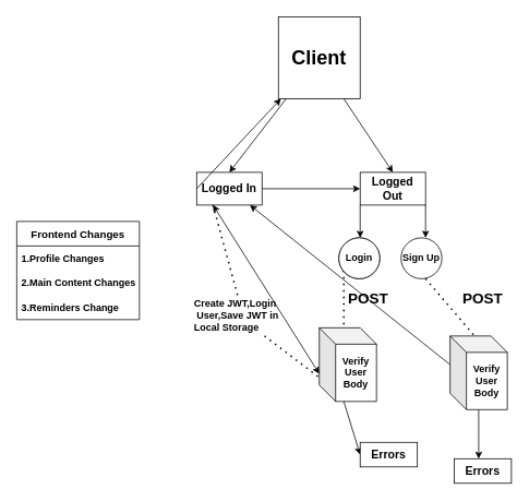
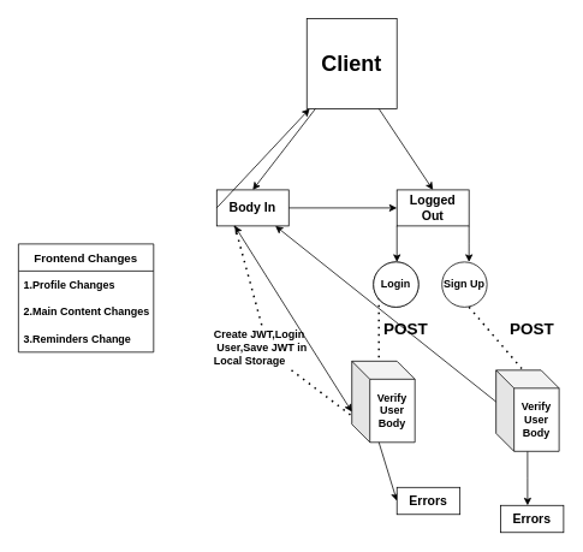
  <mxCell id="0" />
  <mxCell id="1" parent="0" />
  <mxCell id="2" value="&lt;h1&gt;Client&lt;/h1&gt;" style="whiteSpace=wrap;html=1;aspect=fixed;" vertex="1" parent="1"><mxGeometry x="340" y="20" width="100" height="100" as="geometry" /></mxCell>
  <mxCell id="3" value="" style="endArrow=classic;html=1;rounded=0;" edge="1" parent="1" target="2"><mxGeometry width="50" height="50" relative="1" as="geometry"><mxPoint x="365" y="120" as="sourcePoint" /><mxPoint x="415" y="70" as="targetPoint" /></mxGeometry></mxCell>
  <mxCell id="4" value="" style="endArrow=classic;html=1;rounded=0;entryX=0.5;entryY=0;entryDx=0;entryDy=0;" edge="1" parent="1" target="5"><mxGeometry width="50" height="50" relative="1" as="geometry"><mxPoint x="349.58" y="120" as="sourcePoint" /><mxPoint x="349.58" y="210" as="targetPoint" /></mxGeometry></mxCell>
- <mxCell id="5" value="&lt;h3&gt;Logged In&lt;/h3&gt;" style="rounded=0;whiteSpace=wrap;html=1;" vertex="1" parent="1"><mxGeometry x="240" y="210" width="80" height="40" as="geometry" /></mxCell>
+ <mxCell id="5" value="&lt;h3&gt;Body In&lt;/h3&gt;" style="rounded=0;whiteSpace=wrap;html=1;" vertex="1" parent="1"><mxGeometry x="240" y="210" width="80" height="40" as="geometry" /></mxCell>
  <mxCell id="6" value="" style="endArrow=classic;html=1;rounded=0;entryX=0.5;entryY=0;entryDx=0;entryDy=0;" edge="1" parent="1" target="8"><mxGeometry width="50" height="50" relative="1" as="geometry"><mxPoint x="420" y="120" as="sourcePoint" /><mxPoint x="450" y="200" as="targetPoint" /></mxGeometry></mxCell>
  <mxCell id="7" style="edgeStyle=orthogonalEdgeStyle;rounded=0;orthogonalLoop=1;jettySize=auto;html=1;exitX=1;exitY=1;exitDx=0;exitDy=0;fontFamily=Helvetica;fontSize=13;" edge="1" parent="1" source="8"><mxGeometry relative="1" as="geometry"><mxPoint x="520" y="290" as="targetPoint" /></mxGeometry></mxCell>
  <mxCell id="8" value="&lt;h3&gt;Logged Out&lt;/h3&gt;" style="rounded=0;whiteSpace=wrap;html=1;" vertex="1" parent="1"><mxGeometry x="440" y="210" width="80" height="40" as="geometry" /></mxCell>
  <mxCell id="9" value="" style="endArrow=classic;html=1;rounded=0;" edge="1" parent="1"><mxGeometry width="50" height="50" relative="1" as="geometry"><mxPoint x="440" y="250" as="sourcePoint" /><mxPoint x="440" y="290" as="targetPoint" /></mxGeometry></mxCell>
  <mxCell id="10" value="&lt;h4&gt;Login&lt;/h4&gt;" style="ellipse;whiteSpace=wrap;html=1;aspect=fixed;" vertex="1" parent="1"><mxGeometry x="414" y="290" width="50" height="50" as="geometry" /></mxCell>
  <mxCell id="11" value="" style="endArrow=none;dashed=1;html=1;dashPattern=1 3;strokeWidth=2;rounded=0;" edge="1" parent="1"><mxGeometry width="50" height="50" relative="1" as="geometry"><mxPoint x="420" y="330" as="sourcePoint" /><mxPoint x="420" y="410" as="targetPoint" /></mxGeometry></mxCell>
  <mxCell id="12" value="&lt;h2&gt;POST&lt;/h2&gt;" style="text;html=1;strokeColor=none;fillColor=none;align=center;verticalAlign=middle;whiteSpace=wrap;rounded=0;" vertex="1" parent="1"><mxGeometry x="420" y="350" width="60" height="30" as="geometry" /></mxCell>
  <mxCell id="13" value="&lt;h4&gt;Verify User Body&lt;/h4&gt;" style="shape=cube;whiteSpace=wrap;html=1;boundedLbl=1;backgroundOutline=1;darkOpacity=0.05;darkOpacity2=0.1;" vertex="1" parent="1"><mxGeometry x="390" y="400" width="70" height="90" as="geometry" /></mxCell>
  <mxCell id="14" value="" style="endArrow=classic;startArrow=classic;html=1;rounded=0;entryX=0.25;entryY=1;entryDx=0;entryDy=0;exitX=0;exitY=0.624;exitDx=0;exitDy=0;exitPerimeter=0;" edge="1" parent="1" source="13" target="5"><mxGeometry width="50" height="50" relative="1" as="geometry"><mxPoint x="350" y="380" as="sourcePoint" /><mxPoint x="400" y="330" as="targetPoint" /></mxGeometry></mxCell>
  <mxCell id="15" value="&lt;h4 style=&quot;&quot;&gt;Create JWT,Login&amp;nbsp; &amp;nbsp;User,Save JWT in Local Storage&lt;/h4&gt;" style="text;html=1;strokeColor=none;fillColor=none;align=left;verticalAlign=middle;whiteSpace=wrap;rounded=0;" vertex="1" parent="1"><mxGeometry x="235" y="360" width="110" height="50" as="geometry" /></mxCell>
  <mxCell id="16" value="" style="endArrow=none;dashed=1;html=1;dashPattern=1 3;strokeWidth=2;rounded=0;entryX=-0.024;entryY=0.661;entryDx=0;entryDy=0;entryPerimeter=0;" edge="1" parent="1" source="15" target="13"><mxGeometry width="50" height="50" relative="1" as="geometry"><mxPoint x="350" y="330" as="sourcePoint" /><mxPoint x="400" y="280" as="targetPoint" /></mxGeometry></mxCell>
  <mxCell id="17" value="" style="endArrow=none;dashed=1;html=1;dashPattern=1 3;strokeWidth=2;rounded=0;exitX=0.5;exitY=0;exitDx=0;exitDy=0;" edge="1" parent="1" source="15"><mxGeometry width="50" height="50" relative="1" as="geometry"><mxPoint x="350" y="330" as="sourcePoint" /><mxPoint x="260" y="250" as="targetPoint" /></mxGeometry></mxCell>
  <mxCell id="18" value="" style="endArrow=classic;html=1;rounded=0;entryX=0;entryY=0.5;entryDx=0;entryDy=0;" edge="1" parent="1" target="19"><mxGeometry width="50" height="50" relative="1" as="geometry"><mxPoint x="420" y="490" as="sourcePoint" /><mxPoint x="420" y="560" as="targetPoint" /></mxGeometry></mxCell>
  <mxCell id="19" value="&lt;h3&gt;Errors&lt;/h3&gt;" style="rounded=0;whiteSpace=wrap;html=1;" vertex="1" parent="1"><mxGeometry x="440" y="540" width="70" height="30" as="geometry" /></mxCell>
  <mxCell id="20" value="" style="endArrow=classic;html=1;rounded=0;entryX=0;entryY=0.5;entryDx=0;entryDy=0;exitX=1;exitY=0.5;exitDx=0;exitDy=0;" edge="1" parent="1" source="5" target="8"><mxGeometry width="50" height="50" relative="1" as="geometry"><mxPoint x="340" y="240" as="sourcePoint" /><mxPoint x="390" y="190" as="targetPoint" /></mxGeometry></mxCell>
  <mxCell id="21" value="" style="endArrow=classic;html=1;rounded=0;exitX=0;exitY=0.5;exitDx=0;exitDy=0;" edge="1" parent="1" source="5" target="2"><mxGeometry width="50" height="50" relative="1" as="geometry"><mxPoint x="310" y="390" as="sourcePoint" /><mxPoint x="120" y="260" as="targetPoint" /></mxGeometry></mxCell>
  <mxCell id="22" value="Frontend Changes" style="swimlane;fontStyle=1;childLayout=stackLayout;horizontal=1;startSize=30;horizontalStack=0;resizeParent=1;resizeParentMax=0;resizeLast=0;collapsible=1;marginBottom=0;fontFamily=Helvetica;fontSize=13;" vertex="1" parent="1"><mxGeometry x="20" y="270" width="150" height="120" as="geometry" /></mxCell>
  <mxCell id="23" value="1.Profile Changes" style="text;strokeColor=none;fillColor=none;align=left;verticalAlign=middle;spacingLeft=4;spacingRight=4;overflow=hidden;points=[[0,0.5],[1,0.5]];portConstraint=eastwest;rotatable=0;fontStyle=1" vertex="1" parent="22"><mxGeometry y="30" width="150" height="30" as="geometry" /></mxCell>
  <mxCell id="24" value="2.Main Content Changes" style="text;strokeColor=none;fillColor=none;align=left;verticalAlign=middle;spacingLeft=4;spacingRight=4;overflow=hidden;points=[[0,0.5],[1,0.5]];portConstraint=eastwest;rotatable=0;fontStyle=1" vertex="1" parent="22"><mxGeometry y="60" width="150" height="30" as="geometry" /></mxCell>
  <mxCell id="25" value="3.Reminders Change" style="text;strokeColor=none;fillColor=none;align=left;verticalAlign=middle;spacingLeft=4;spacingRight=4;overflow=hidden;points=[[0,0.5],[1,0.5]];portConstraint=eastwest;rotatable=0;fontStyle=1" vertex="1" parent="22"><mxGeometry y="90" width="150" height="30" as="geometry" /></mxCell>
  <mxCell id="26" value="&lt;h4&gt;Login&lt;/h4&gt;" style="ellipse;whiteSpace=wrap;html=1;aspect=fixed;" vertex="1" parent="1"><mxGeometry x="414" y="290" width="50" height="50" as="geometry" /></mxCell>
  <mxCell id="27" value="&lt;h4&gt;Sign Up&lt;/h4&gt;" style="ellipse;whiteSpace=wrap;html=1;aspect=fixed;" vertex="1" parent="1"><mxGeometry x="490" y="290" width="50" height="50" as="geometry" /></mxCell>
  <mxCell id="28" value="" style="endArrow=none;dashed=1;html=1;dashPattern=1 3;strokeWidth=2;rounded=0;fontFamily=Helvetica;fontSize=13;" edge="1" parent="1"><mxGeometry width="50" height="50" relative="1" as="geometry"><mxPoint x="520" y="340" as="sourcePoint" /><mxPoint x="580" y="410" as="targetPoint" /></mxGeometry></mxCell>
  <mxCell id="29" value="&lt;h2&gt;POST&lt;/h2&gt;" style="text;html=1;strokeColor=none;fillColor=none;align=center;verticalAlign=middle;whiteSpace=wrap;rounded=0;" vertex="1" parent="1"><mxGeometry x="560" y="350" width="60" height="30" as="geometry" /></mxCell>
  <mxCell id="30" style="edgeStyle=orthogonalEdgeStyle;rounded=0;orthogonalLoop=1;jettySize=auto;html=1;fontFamily=Helvetica;fontSize=13;" edge="1" parent="1" source="31"><mxGeometry relative="1" as="geometry"><mxPoint x="585" y="560" as="targetPoint" /></mxGeometry></mxCell>
  <mxCell id="31" value="&lt;h4&gt;Verify User Body&lt;/h4&gt;" style="shape=cube;whiteSpace=wrap;html=1;boundedLbl=1;backgroundOutline=1;darkOpacity=0.05;darkOpacity2=0.1;" vertex="1" parent="1"><mxGeometry x="550" y="410" width="70" height="90" as="geometry" /></mxCell>
  <mxCell id="32" value="&lt;h3&gt;Errors&lt;/h3&gt;" style="rounded=0;whiteSpace=wrap;html=1;" vertex="1" parent="1"><mxGeometry x="555" y="560" width="70" height="30" as="geometry" /></mxCell>
  <mxCell id="33" value="" style="endArrow=classic;html=1;rounded=0;fontFamily=Helvetica;fontSize=13;exitX=0;exitY=0;exitDx=0;exitDy=35;exitPerimeter=0;" edge="1" parent="1" source="31" target="5"><mxGeometry width="50" height="50" relative="1" as="geometry"><mxPoint x="310" y="520" as="sourcePoint" /><mxPoint x="360" y="470" as="targetPoint" /></mxGeometry></mxCell>
